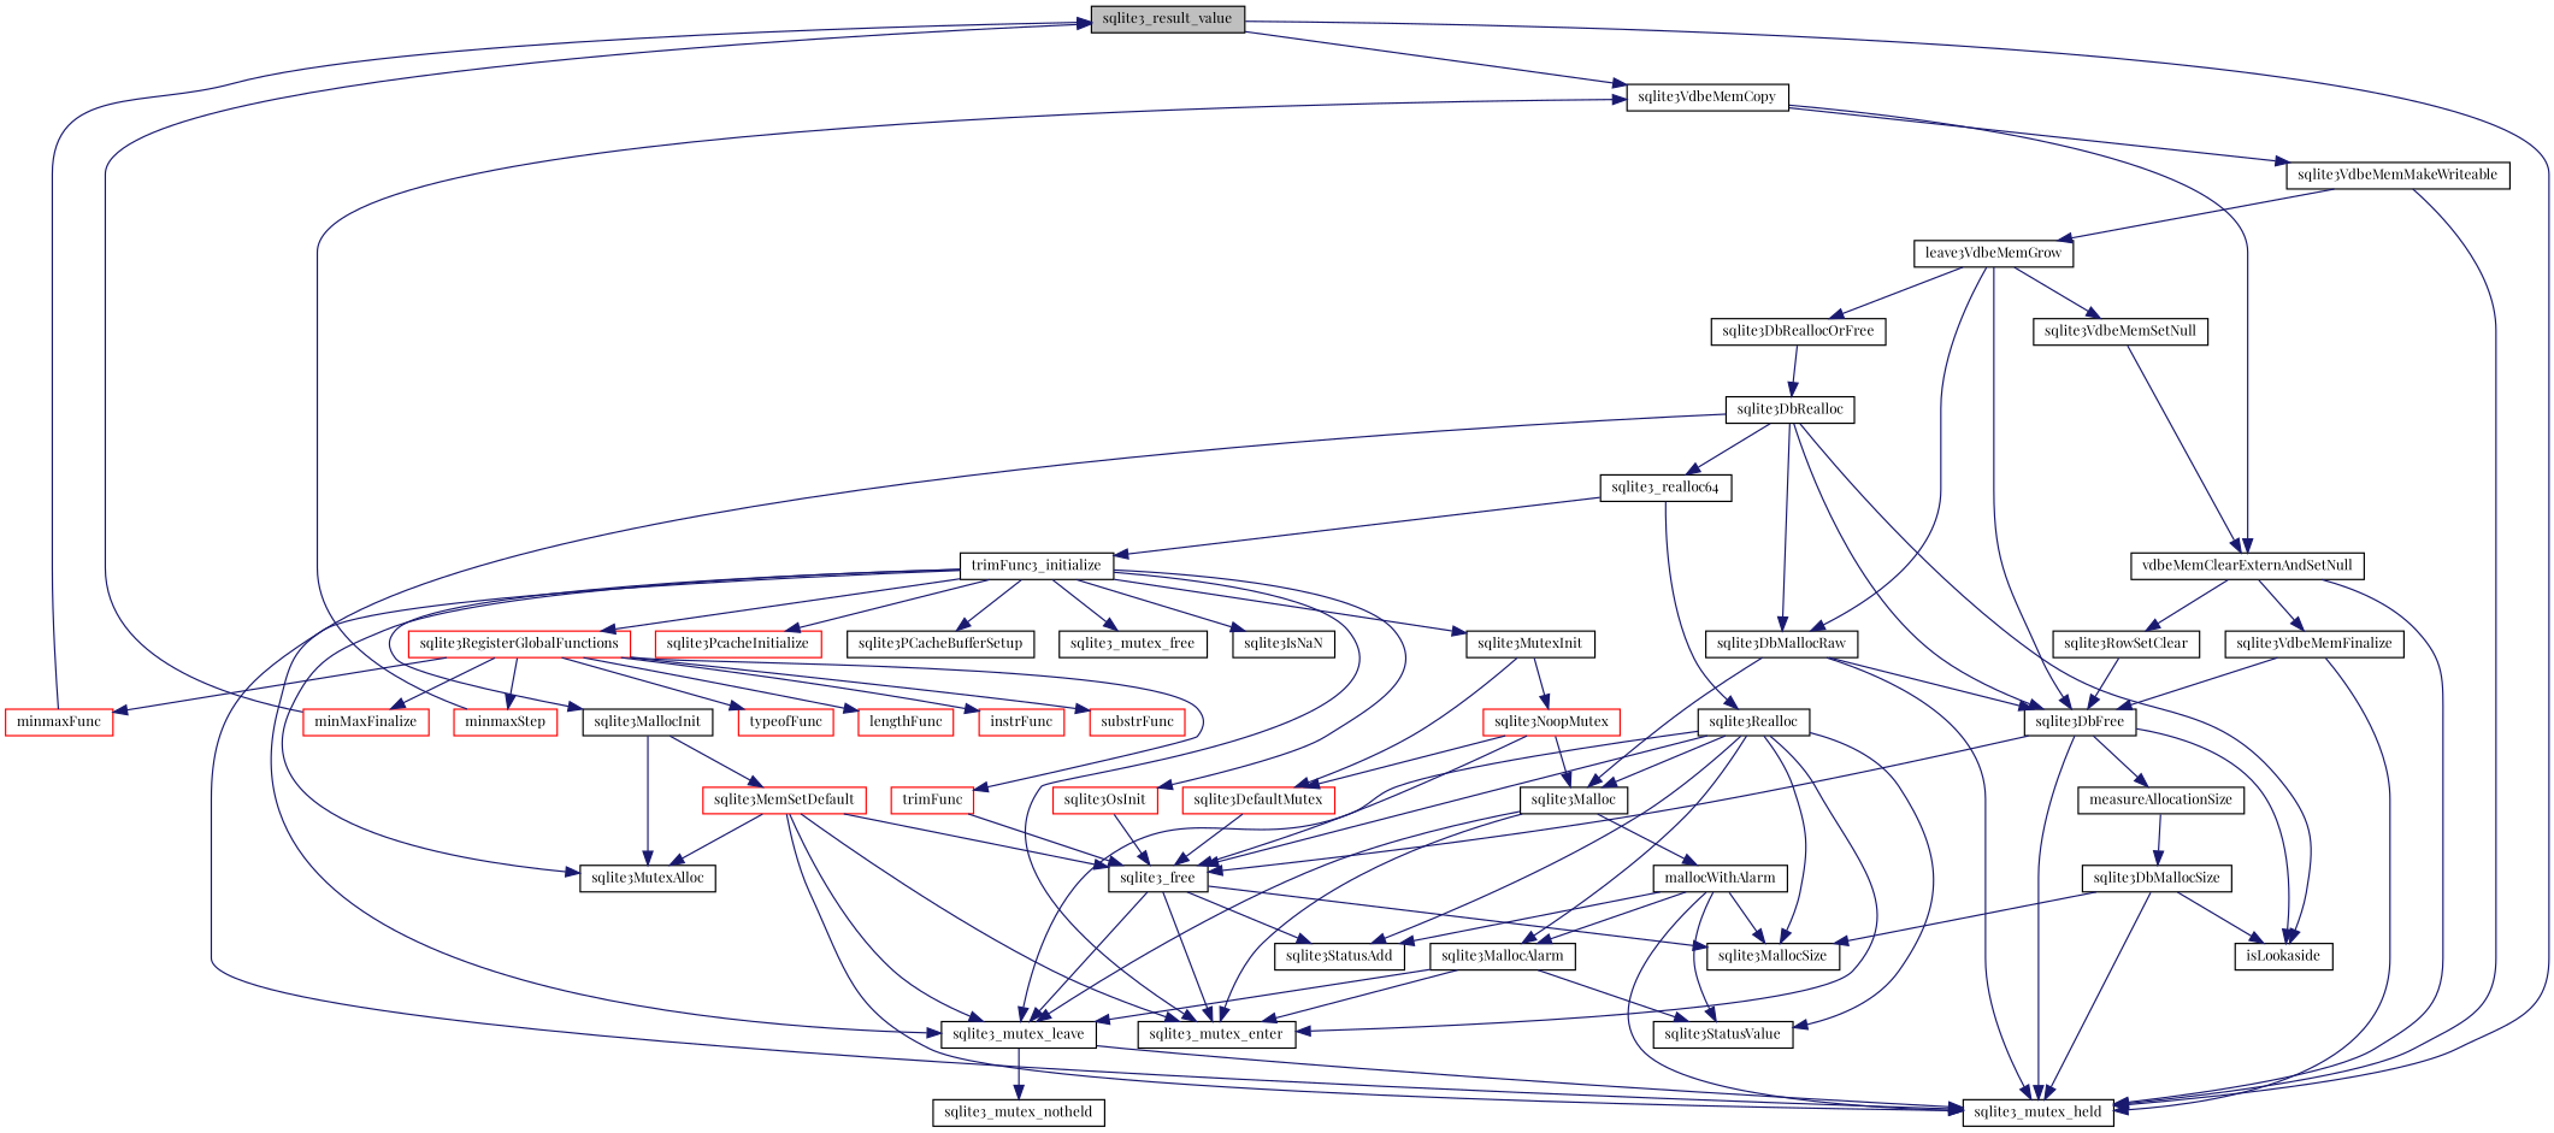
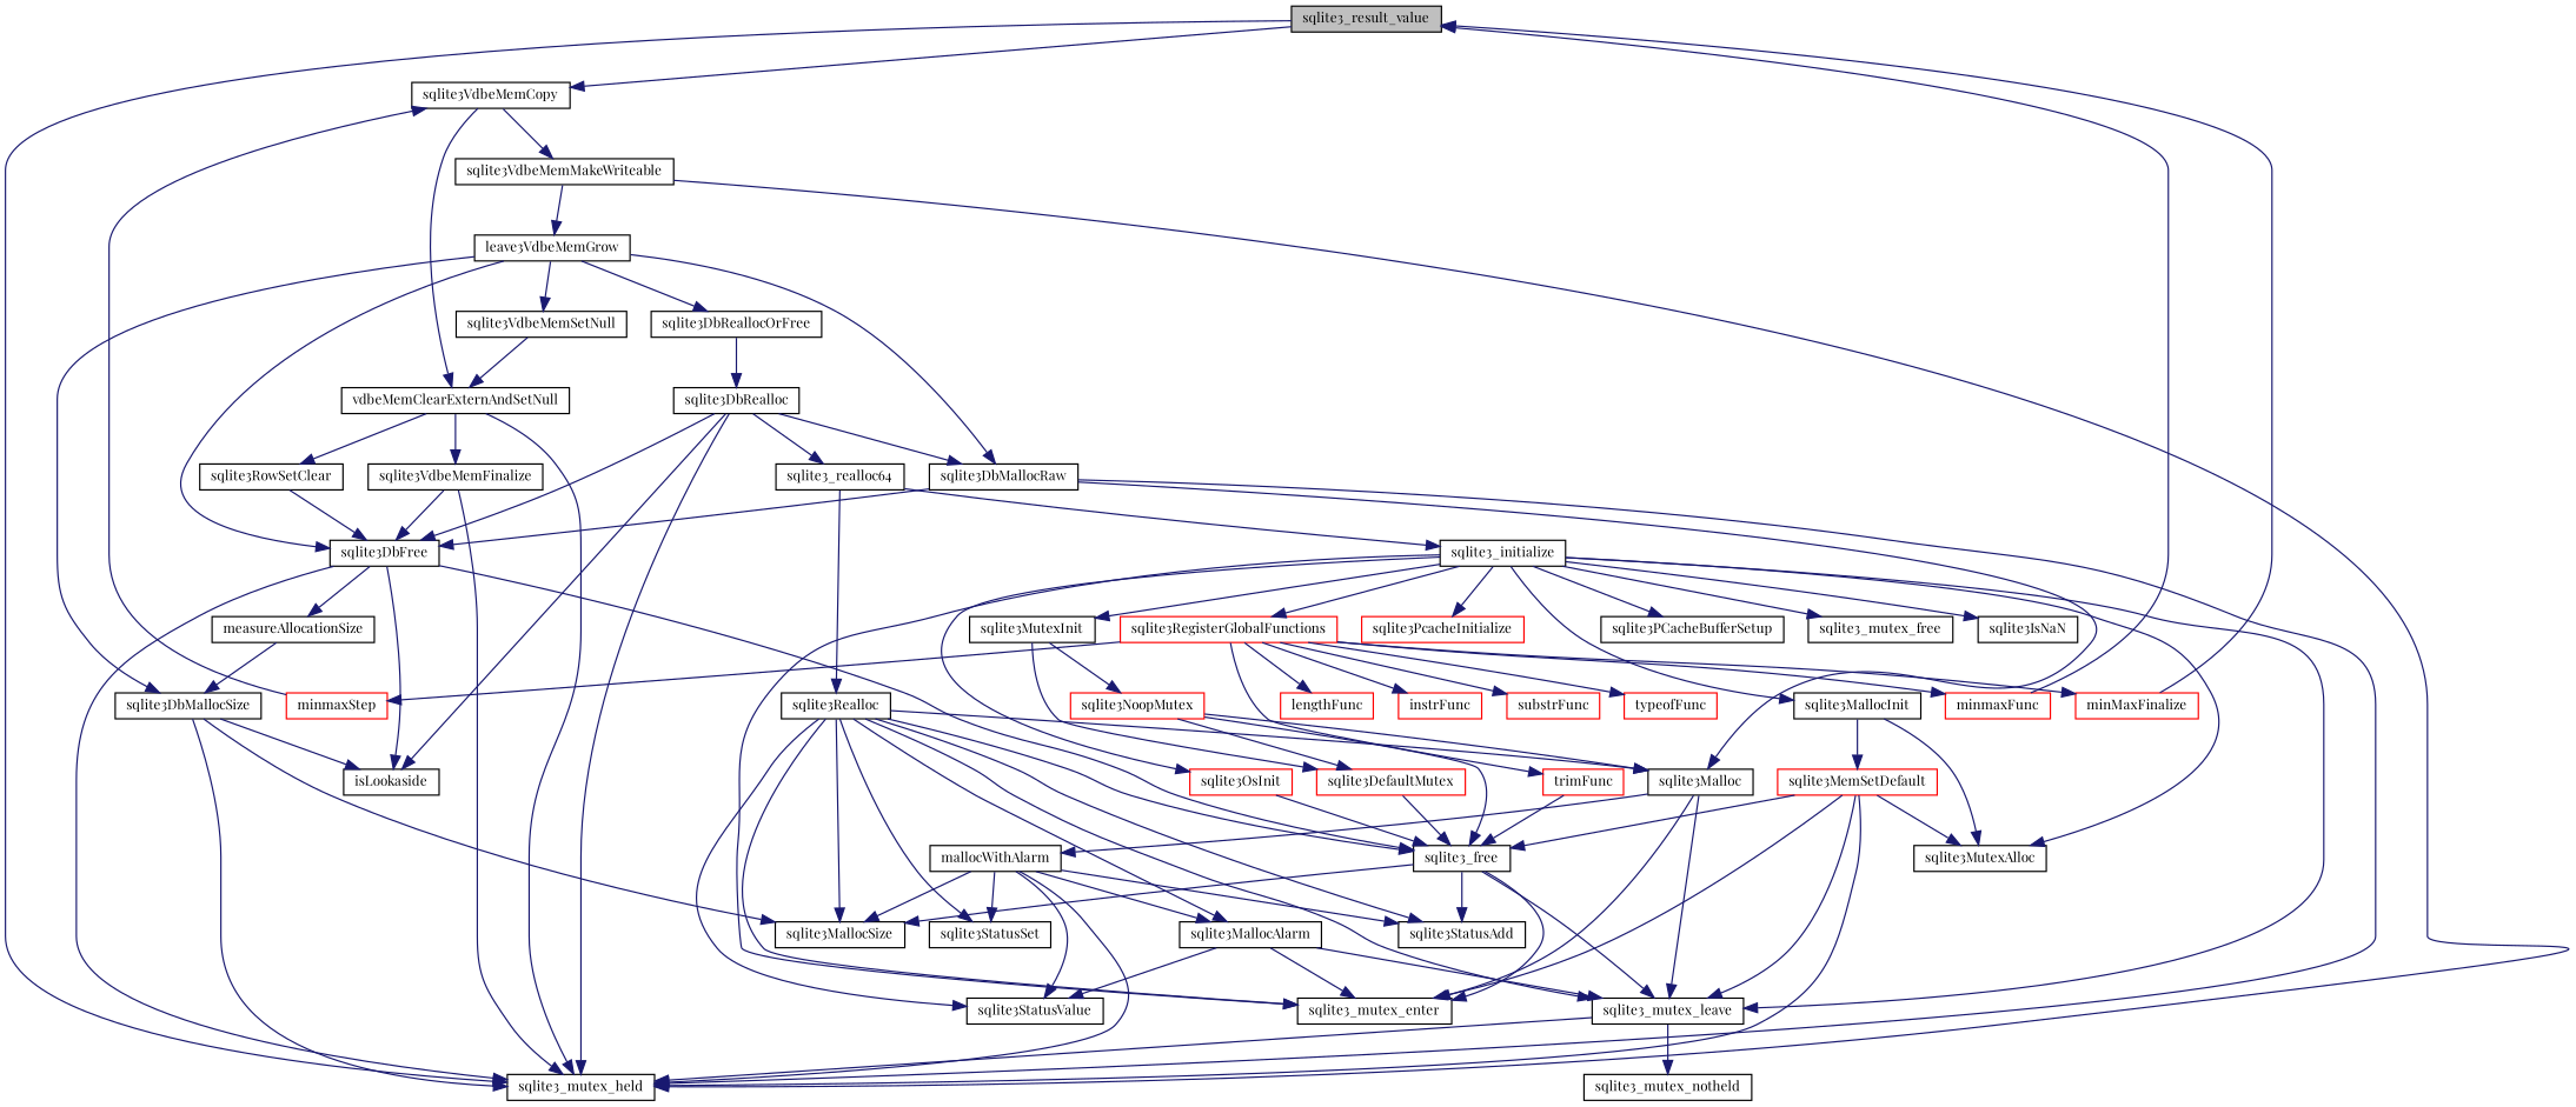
  digraph {
    fontname="Playfair Display"
    rankdir=TB
    node [color=black fillcolor=white fontname="Playfair Display" fontsize=10 shape=record style=filled]
    edge [color=midnightblue fontname="Playfair Display" fontsize=10 labelfontname=FreeSans labelfontsize=10 style=solid]
    n1 [fillcolor=grey75 fontcolor=black height=0.2 label=sqlite3_result_value width=0.4]
    n2 [height=0.2 label=sqlite3_mutex_held width=0.4]
    n3 [height=0.2 label=sqlite3VdbeMemCopy width=0.4]
    n4 [height=0.2 label=vdbeMemClearExternAndSetNull width=0.4]
    n5 [height=0.2 label=sqlite3VdbeMemMakeWriteable width=0.4]
    n6 [height=0.2 label=sqlite3VdbeMemFinalize width=0.4]
    n7 [height=0.2 label=sqlite3RowSetClear width=0.4]
    n8 [height=0.2 label=leave3VdbeMemGrow width=0.4]
    n9 [height=0.2 label=sqlite3DbFree width=0.4]
    n10 [height=0.2 label=measureAllocationSize width=0.4]
    n11 [height=0.2 label=isLookaside width=0.4]
    n12 [height=0.2 label=sqlite3_free width=0.4]
    n13 [height=0.2 label=sqlite3DbMallocSize width=0.4]
    n14 [height=0.2 label=sqlite3MallocSize width=0.4]
    n15 [height=0.2 label=sqlite3_mutex_enter width=0.4]
    n16 [height=0.2 label=sqlite3StatusAdd width=0.4]
    n17 [height=0.2 label=sqlite3_mutex_leave width=0.4]
    n18 [height=0.2 label=sqlite3_mutex_notheld width=0.4]
    n19 [height=0.2 label=sqlite3DbReallocOrFree width=0.4]
    n20 [height=0.2 label=sqlite3DbMallocRaw width=0.4]
    n21 [height=0.2 label=sqlite3VdbeMemSetNull width=0.4]
    n22 [height=0.2 label=sqlite3DbRealloc width=0.4]
    n23 [height=0.2 label=sqlite3Malloc width=0.4]
    n24 [height=0.2 label=sqlite3_realloc64 width=0.4]
-   n25 [height=0.2 label=trimFunc3_initialize width=0.4]
+   n25 [height=0.2 label=sqlite3_initialize width=0.4]
    n26 [height=0.2 label=sqlite3Realloc width=0.4]
    n27 [height=0.2 label=mallocWithAlarm width=0.4]
+   n28 [height=0.2 label=sqlite3StatusSet width=0.4]
    n29 [height=0.2 label=sqlite3StatusValue width=0.4]
    n30 [height=0.2 label=sqlite3MallocAlarm width=0.4]
    n31 [height=0.2 label=sqlite3MutexInit width=0.4]
    n32 [height=0.2 label=sqlite3MutexAlloc width=0.4]
    n33 [height=0.2 label=sqlite3MallocInit width=0.4]
    n34 [color=red height=0.2 label=sqlite3RegisterGlobalFunctions width=0.4]
    n35 [color=red height=0.2 label=sqlite3PcacheInitialize width=0.4]
    n36 [color=red height=0.2 label=sqlite3OsInit width=0.4]
    n37 [height=0.2 label=sqlite3PCacheBufferSetup width=0.4]
    n38 [height=0.2 label=sqlite3_mutex_free width=0.4]
    n39 [height=0.2 label=sqlite3IsNaN width=0.4]
    n40 [color=red height=0.2 label=sqlite3DefaultMutex width=0.4]
    n41 [color=red height=0.2 label=sqlite3NoopMutex width=0.4]
    n42 [color=red height=0.2 label=sqlite3MemSetDefault width=0.4]
    n43 [color=red height=0.2 label=trimFunc width=0.4]
    n44 [color=red height=0.2 label=minmaxFunc width=0.4]
    n45 [color=red height=0.2 label=minmaxStep width=0.4]
    n46 [color=red height=0.2 label=minMaxFinalize width=0.4]
    n47 [color=red height=0.2 label=typeofFunc width=0.4]
    n48 [color=red height=0.2 label=lengthFunc width=0.4]
    n49 [color=red height=0.2 label=instrFunc width=0.4]
    n50 [color=red height=0.2 label=substrFunc width=0.4]
    n1 -> n2
    n1 -> n3
    n3 -> n4
    n3 -> n5
    n4 -> n2
    n4 -> n6
    n4 -> n7
    n5 -> n2
    n5 -> n8
    n6 -> n2
    n6 -> n9
    n7 -> n9
    n8 -> n9
+   n8 -> n13
    n8 -> n19
    n8 -> n20
    n8 -> n21
    n9 -> n2
    n9 -> n10
    n9 -> n11
    n9 -> n12
    n10 -> n13
    n12 -> n14
    n12 -> n15
    n12 -> n16
    n12 -> n17
    n13 -> n2
    n13 -> n11
    n13 -> n14
    n17 -> n2
    n17 -> n18
    n19 -> n22
    n20 -> n2
    n20 -> n9
    n20 -> n23
    n21 -> n4
    n22 -> n2
    n22 -> n9
    n22 -> n11
    n22 -> n20
    n22 -> n24
    n23 -> n15
    n23 -> n17
    n23 -> n27
    n24 -> n25
    n24 -> n26
    n25 -> n15
    n25 -> n17
    n25 -> n31
    n25 -> n32
    n25 -> n33
    n25 -> n34
    n25 -> n35
    n25 -> n36
    n25 -> n37
    n25 -> n38
    n25 -> n39
    n26 -> n12
    n26 -> n14
    n26 -> n15
    n26 -> n16
    n26 -> n17
    n26 -> n23
+   n26 -> n28
    n26 -> n29
    n26 -> n30
    n27 -> n2
    n27 -> n14
    n27 -> n16
+   n27 -> n28
    n27 -> n29
    n27 -> n30
    n30 -> n15
    n30 -> n17
    n30 -> n29
    n31 -> n40
    n31 -> n41
    n33 -> n32
    n33 -> n42
    n34 -> n43
    n34 -> n44
    n34 -> n45
    n34 -> n46
    n34 -> n47
    n34 -> n48
    n34 -> n49
    n34 -> n50
    n36 -> n12
    n40 -> n12
    n41 -> n12
    n41 -> n23
    n41 -> n40
    n42 -> n2
    n42 -> n12
    n42 -> n15
    n42 -> n17
    n42 -> n32
    n43 -> n12
    n44 -> n1
    n45 -> n3
    n46 -> n1
  }
